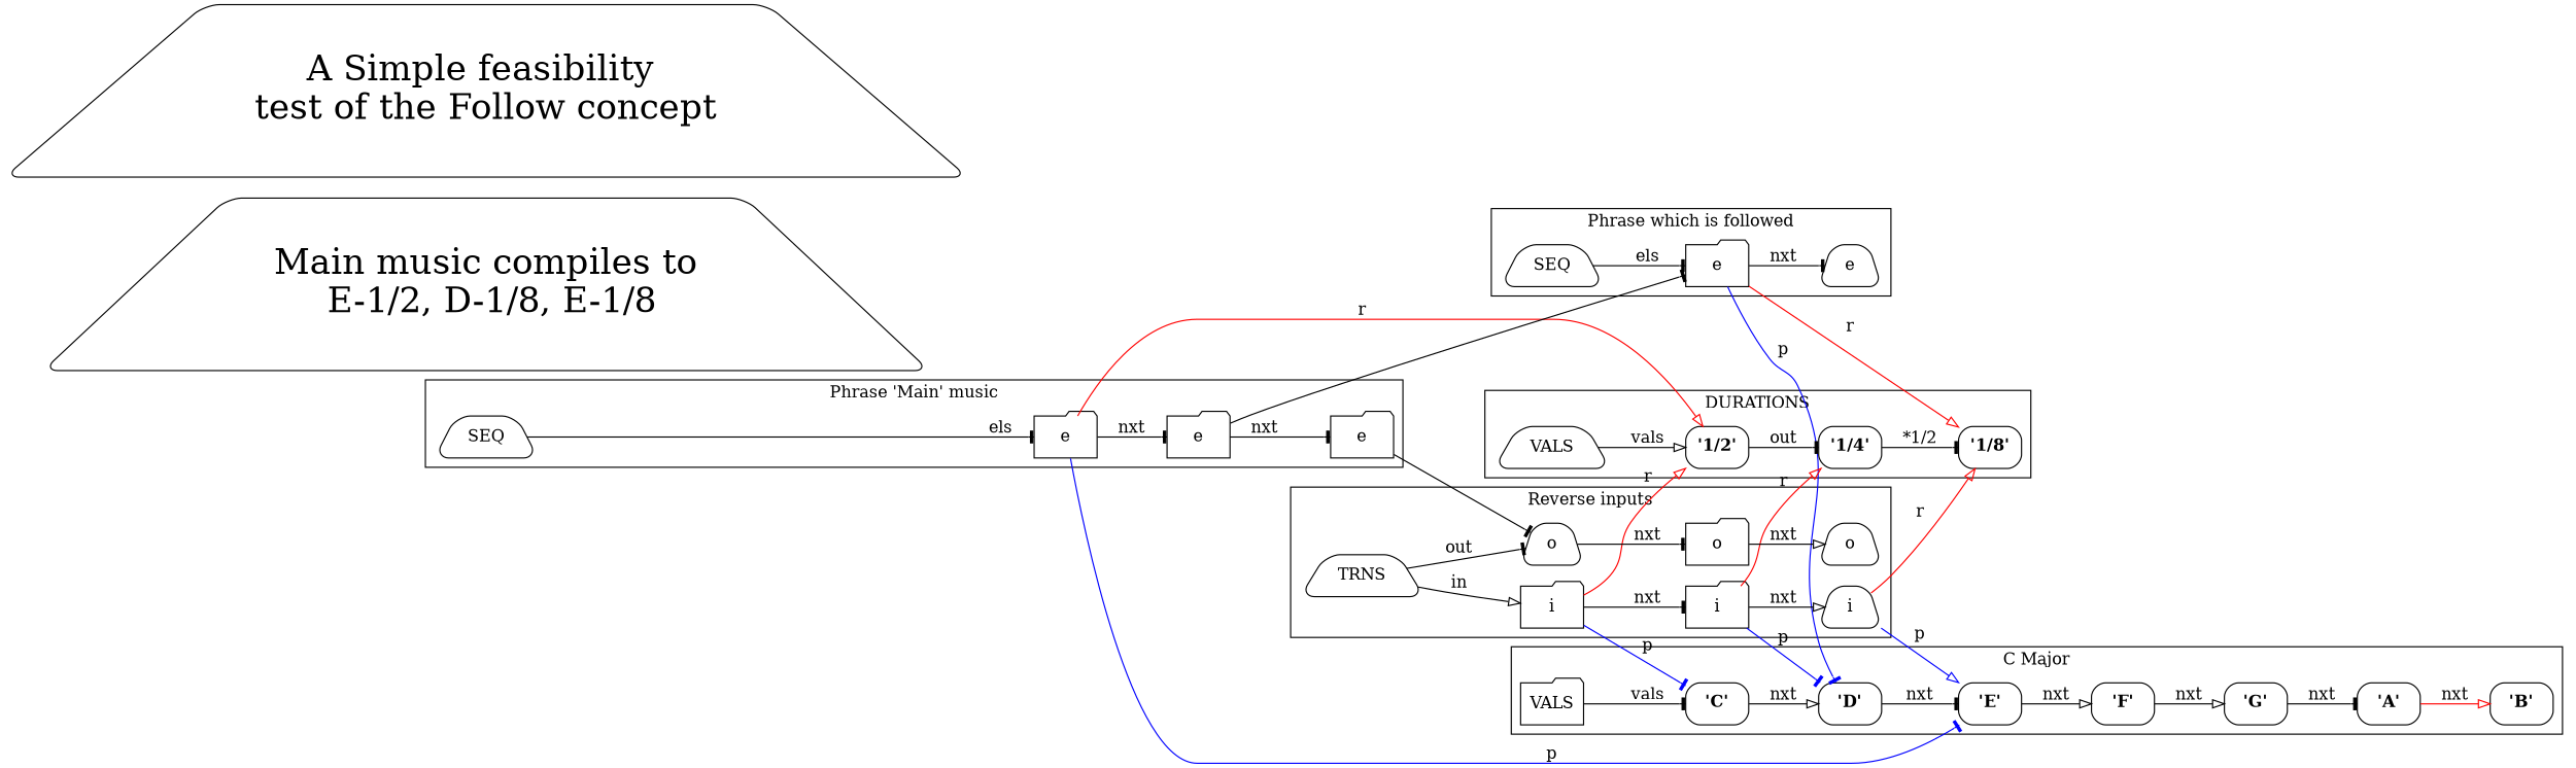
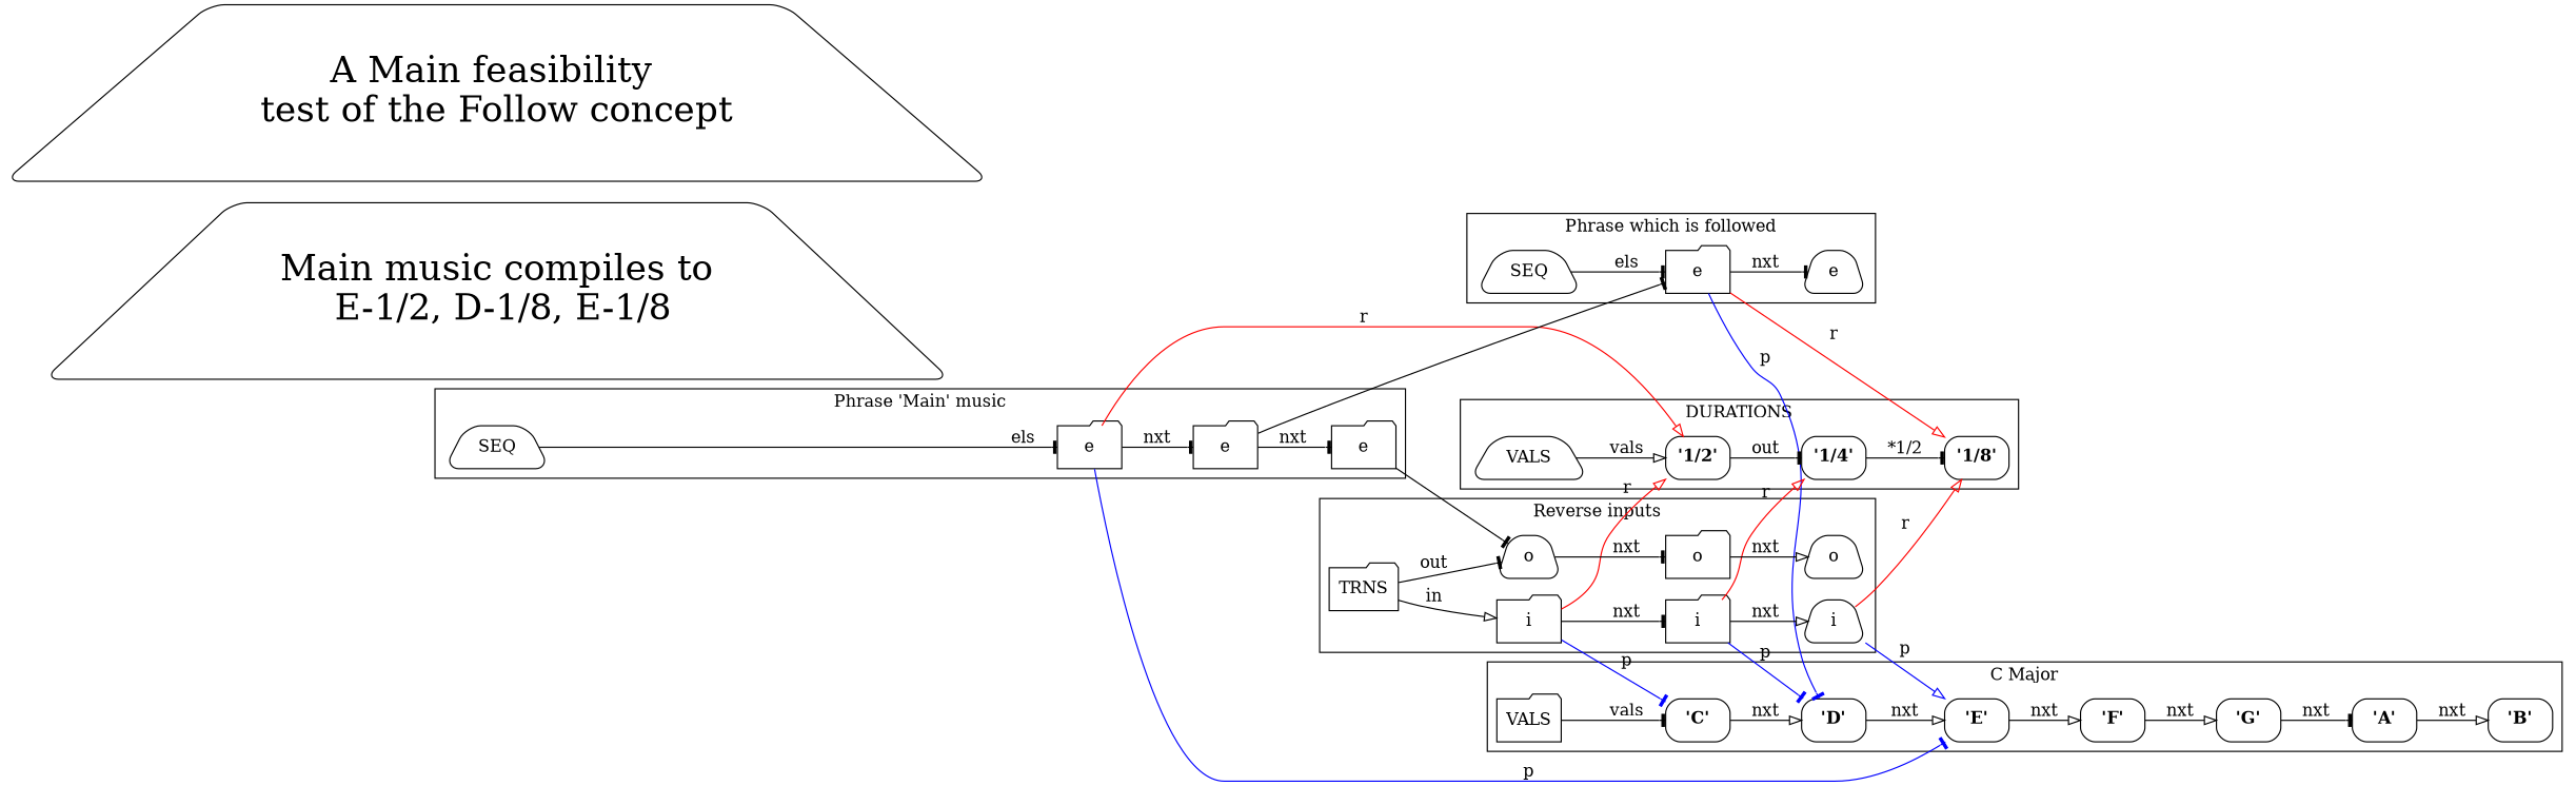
  strict digraph {
    compound=True
    fontname="DejaVu Serif"
    rankdir=LR
    node [fontname="DejaVu Serif" shape=trapezium style=rounded]
    edge [arrowhead=tee fontname="DejaVu Serif"]
    n1 [label=SEQ]
    n2 [label=e shape=folder]
    n3 [label=e]
    n4 [label=VALS]
    n5 [label=<<B>'1/2'</B>> shape=box]
    n6 [label=<<B>'1/4'</B>> shape=box]
    n7 [label=<<B>'1/8'</B>> shape=box]
-   n8 [label=TRNS]
+   n8 [label=TRNS shape=folder]
    n9 [label=i shape=folder]
    n10 [label=o]
    n11 [label=i shape=folder]
    n12 [label=o shape=folder]
    n13 [label=i]
    n14 [label=o]
    n15 [label=VALS shape=folder]
    n16 [label=<<B>'C'</B>> shape=box]
    n17 [label=<<B>'D'</B>> shape=box]
    n18 [label=<<B>'E'</B>> shape=box]
    n19 [label=<<B>'F'</B>> shape=box]
    n20 [label=<<B>'G'</B>> shape=box]
    n21 [label=<<B>'A'</B>> shape=box]
    n22 [label=<<B>'B'</B>> shape=box]
    n23 [label=SEQ]
    n24 [label=e shape=folder]
    n25 [label=e shape=folder]
    n26 [label=e shape=folder]
    n27 [fontsize=30 label="Main music compiles to\n E-1/2, D-1/8, E-1/8"]
-   n28 [fontsize=30 label="A Simple feasibility \ntest of the Follow concept"]
+   n28 [fontsize=30 label="A Main feasibility \ntest of the Follow concept"]
    subgraph cluster_1 {
      label="Phrase which is followed"
      rank=same
      n1
      n2
      n3
    }
    subgraph cluster_2 {
      label=DURATIONS
      rank=same
      n4
      n5
      n6
      n7
    }
    subgraph cluster_3 {
      label="Reverse inputs"
      rank=same
      n8
      n9
      n10
      n11
      n12
      n13
      n14
    }
    subgraph cluster_4 {
      label="C Major"
      rank=same
      n15
      n16
      n17
      n18
      n19
      n20
      n21
      n22
    }
    subgraph cluster_5 {
      label="Phrase 'Main' music"
      rank=same
      n23
      n24
      n25
      n26
    }
    n1 -> n2 [label=els]
    n2 -> n3 [label=nxt]
    n2 -> n7 [arrowhead=onormal color=red label=r]
    n2 -> n17 [color=blue label=p]
    n4 -> n5 [arrowhead=onormal label=vals]
    n5 -> n6 [label=out]
    n6 -> n7 [label="*1/2"]
    n8 -> n9 [arrowhead=onormal label=in]
    n8 -> n10 [label=out]
    n9 -> n5 [arrowhead=onormal color=red label=r]
    n9 -> n11 [label=nxt]
    n9 -> n16 [color=blue label=p]
    n10 -> n12 [label=nxt]
    n11 -> n6 [arrowhead=onormal color=red label=r]
    n11 -> n13 [arrowhead=onormal label=nxt]
    n11 -> n17 [color=blue label=p]
    n12 -> n14 [arrowhead=onormal label=nxt]
    n13 -> n7 [arrowhead=onormal color=red label=r]
    n13 -> n18 [arrowhead=onormal color=blue label=p]
    n15 -> n16 [label=vals]
    n16 -> n17 [arrowhead=onormal label=nxt]
-   n17 -> n18 [label=nxt]
+   n17 -> n18 [arrowhead=onormal label=nxt]
    n18 -> n19 [arrowhead=onormal label=nxt]
    n19 -> n20 [arrowhead=onormal label=nxt]
    n20 -> n21 [label=nxt]
-   n21 -> n22 [arrowhead=onormal label=nxt color=red]
+   n21 -> n22 [arrowhead=onormal label=nxt]
    n23 -> n24 [label=els]
    n24 -> n5 [arrowhead=onormal color=red label=r]
    n24 -> n18 [color=blue label=p]
    n24 -> n25 [label=nxt]
    n25 -> n2
    n25 -> n26 [label=nxt]
    n26 -> n10
  }
